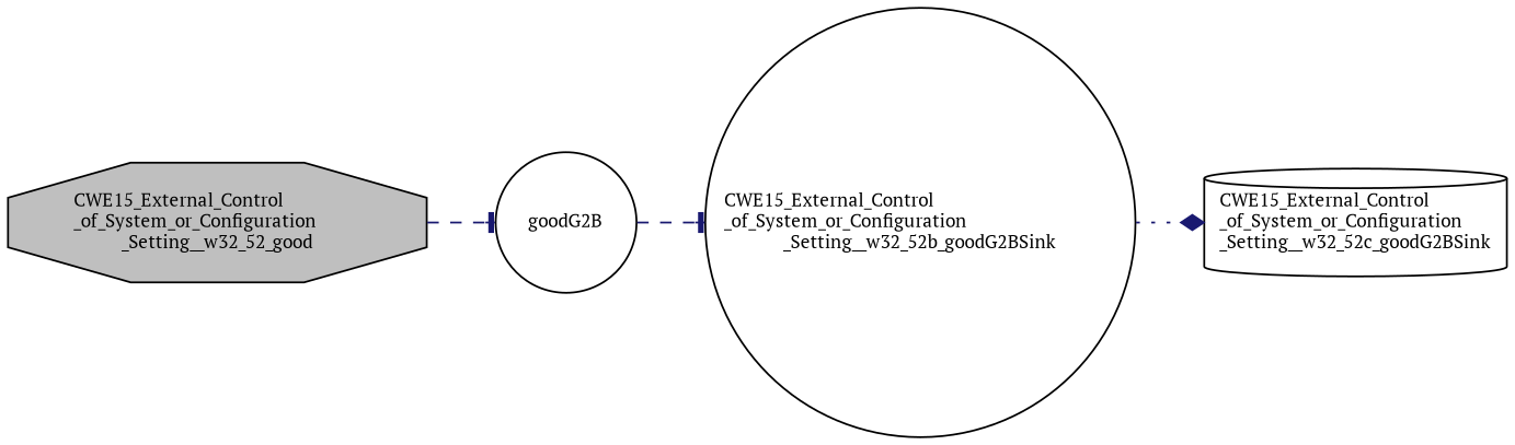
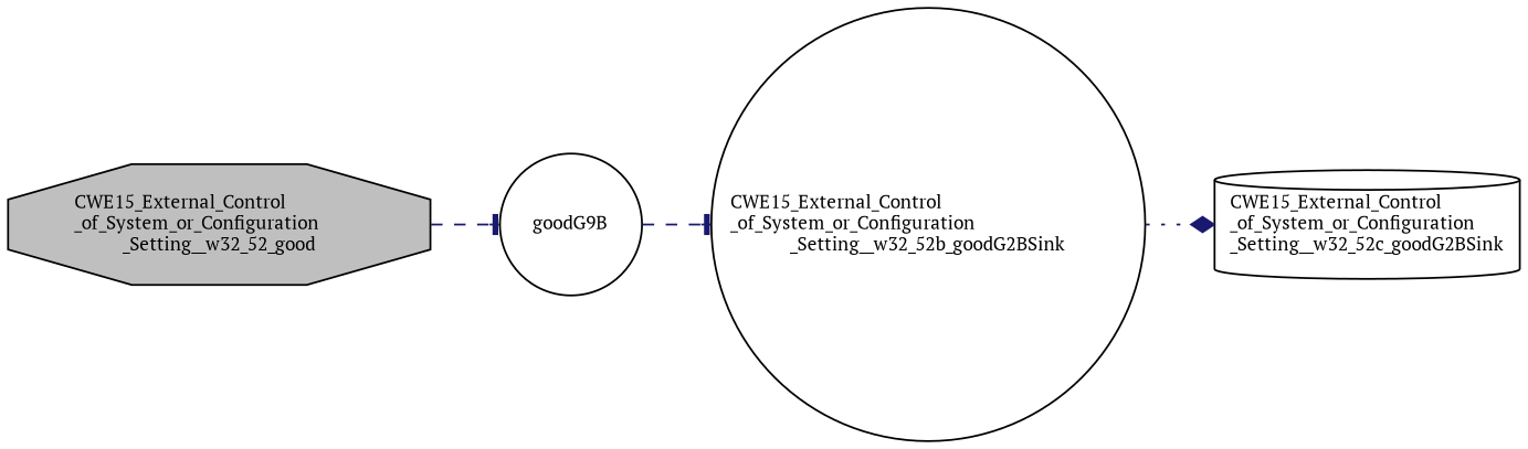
  digraph {
    rankdir=LR
    fontname="PT Serif"
    node [color=black fillcolor=white fontname="PT Serif" fontsize=10 shape=circle style=filled]
    edge [color=midnightblue fontname="PT Serif" fontsize=10 labelfontname=Helvetica labelfontsize=10 style=dashed arrowhead=tee]
    n1 [fillcolor=grey75 fontcolor=black height=0.2 label="CWE15_External_Control\l_of_System_or_Configuration\l_Setting__w32_52_good" shape=octagon width=0.4]
-   n2 [height=0.2 label=goodG2B width=0.4]
+   n2 [height=0.2 label=goodG9B width=0.4]
    n3 [height=0.2 label="CWE15_External_Control\l_of_System_or_Configuration\l_Setting__w32_52b_goodG2BSink" width=0.4]
    n4 [height=0.2 label="CWE15_External_Control\l_of_System_or_Configuration\l_Setting__w32_52c_goodG2BSink" shape=cylinder width=0.4]
    n1 -> n2
    n2 -> n3
    n3 -> n4 [style=dotted arrowhead=diamond]
  }
